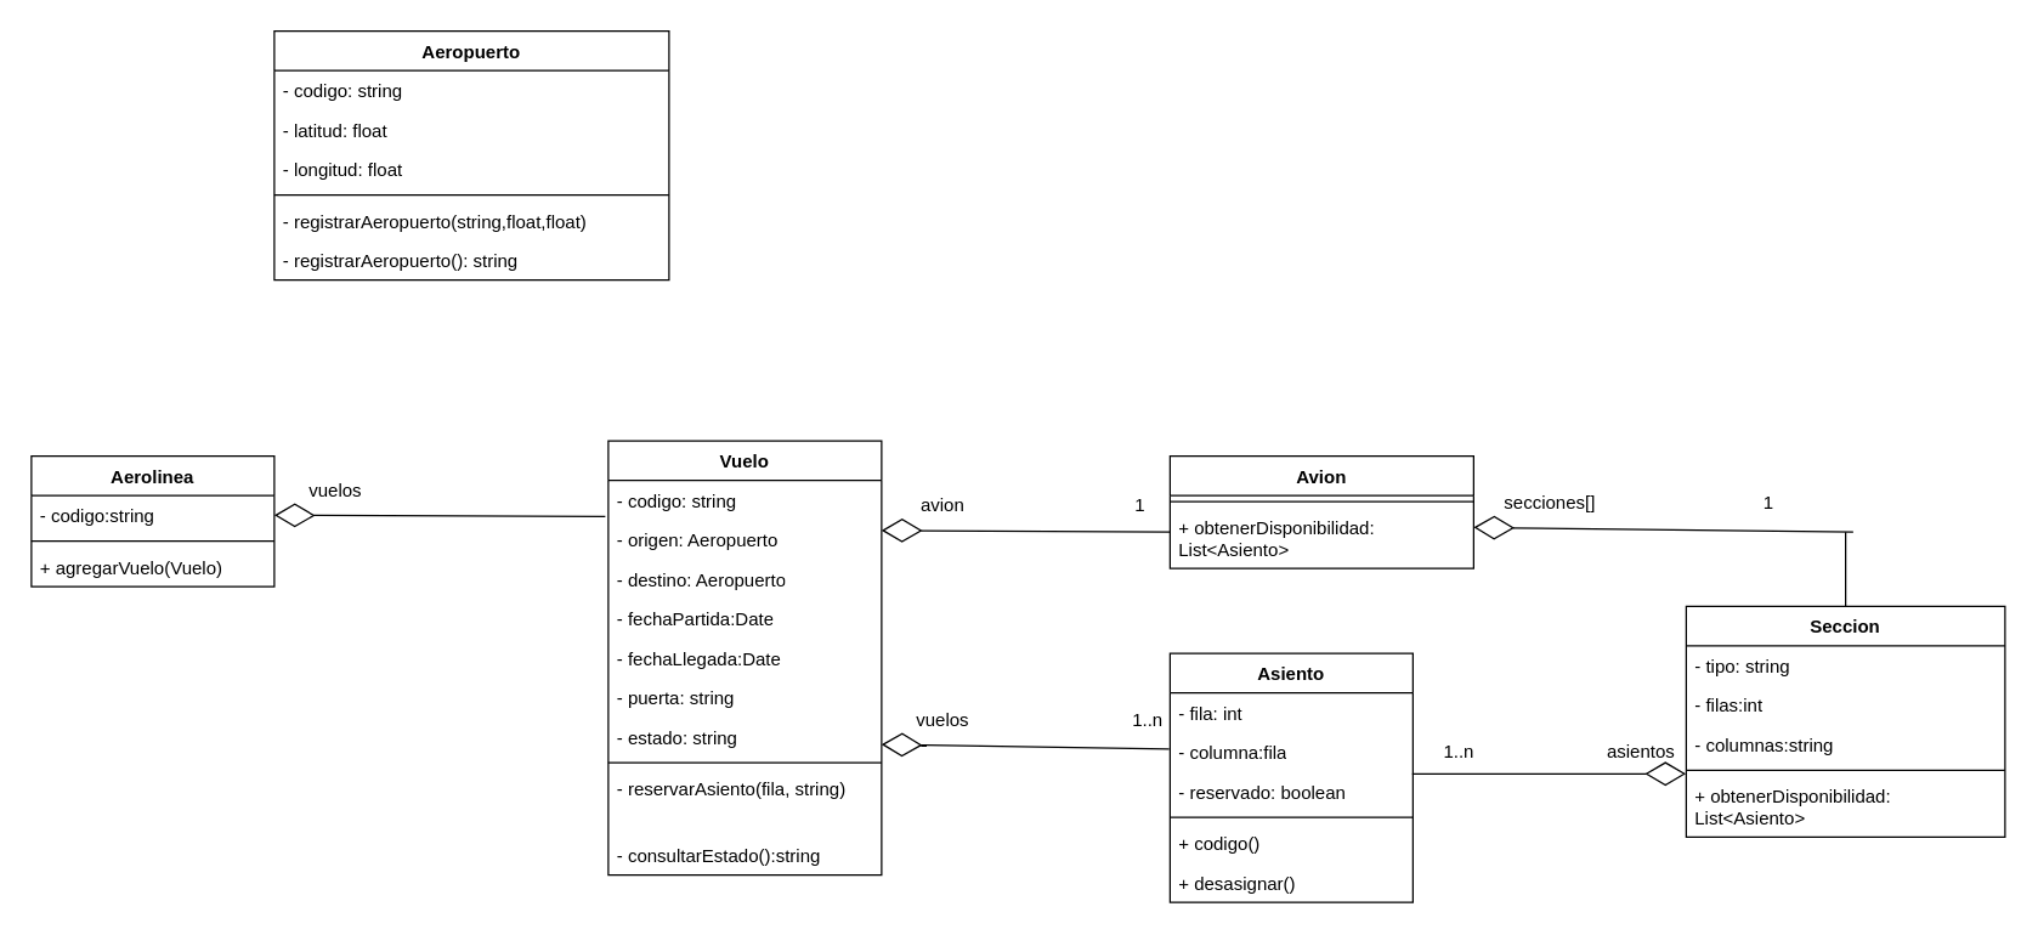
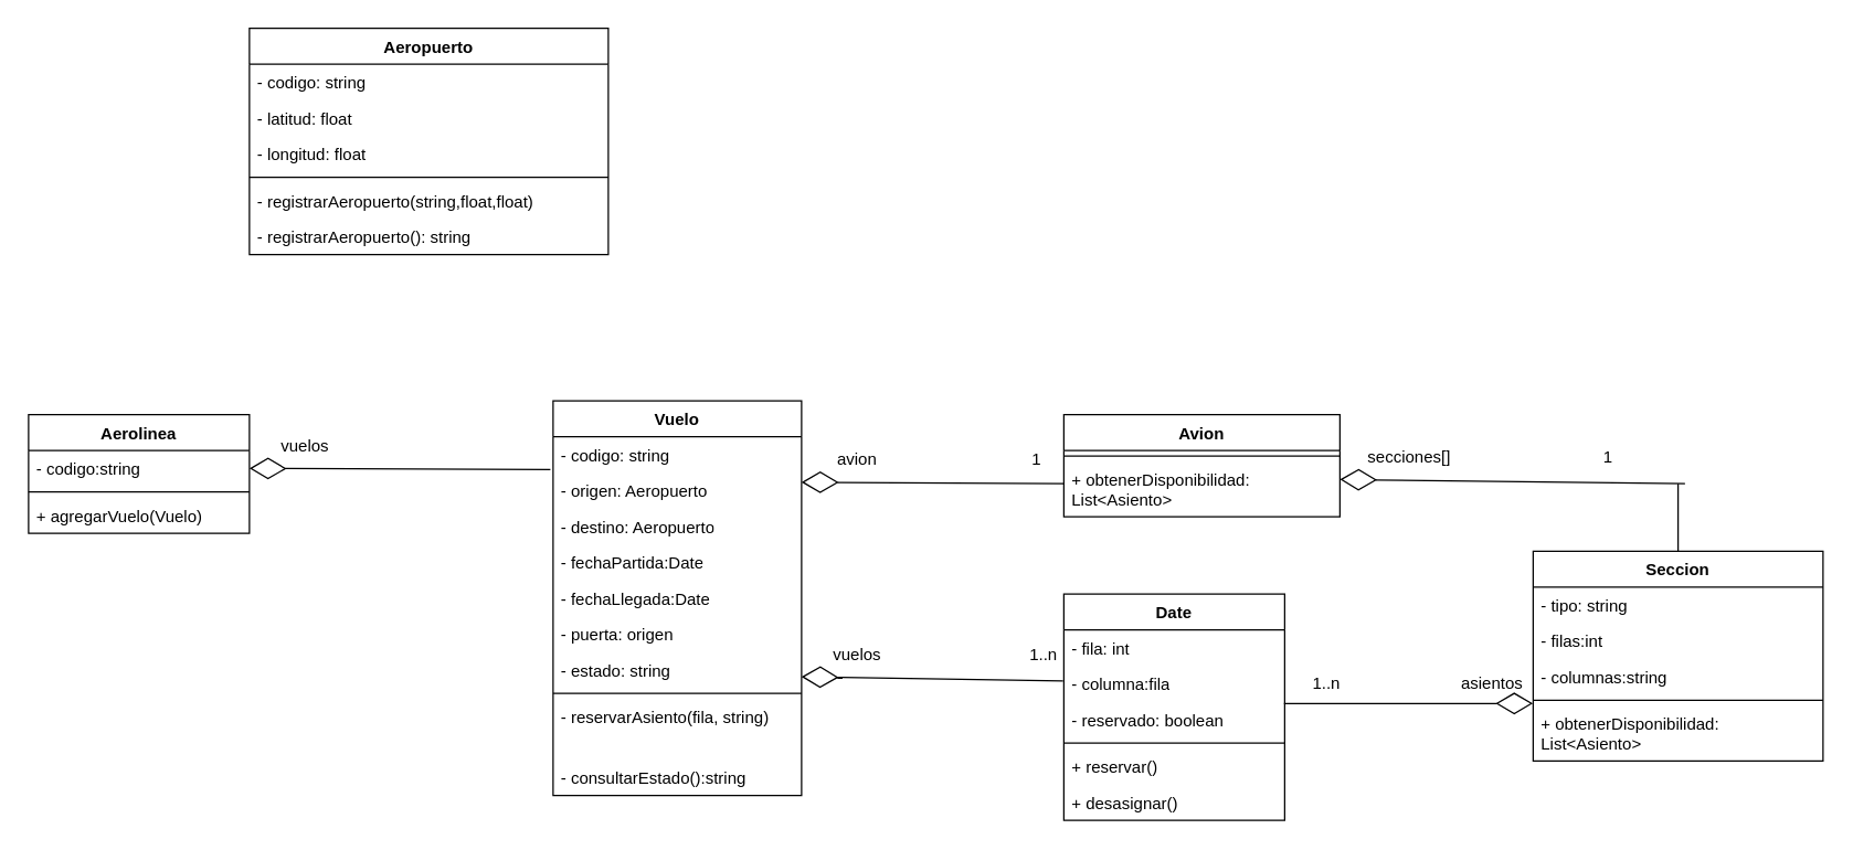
  <mxCell id="0" />
  <mxCell id="1" parent="0" />
  <mxCell id="2" value="Aerolinea" style="swimlane;fontStyle=1;align=center;verticalAlign=top;childLayout=stackLayout;horizontal=1;startSize=26;horizontalStack=0;resizeParent=1;resizeParentMax=0;resizeLast=0;collapsible=1;marginBottom=0;whiteSpace=wrap;html=1;" vertex="1" parent="1"><mxGeometry x="20" y="300" width="160" height="86" as="geometry" /></mxCell>
  <mxCell id="3" value="- codigo:string" style="text;strokeColor=none;fillColor=none;align=left;verticalAlign=top;spacingLeft=4;spacingRight=4;overflow=hidden;rotatable=0;points=[[0,0.5],[1,0.5]];portConstraint=eastwest;whiteSpace=wrap;html=1;" vertex="1" parent="2"><mxGeometry y="26" width="160" height="26" as="geometry" /></mxCell>
  <mxCell id="4" value="" style="line;strokeWidth=1;fillColor=none;align=left;verticalAlign=middle;spacingTop=-1;spacingLeft=3;spacingRight=3;rotatable=0;labelPosition=right;points=[];portConstraint=eastwest;strokeColor=inherit;" vertex="1" parent="2"><mxGeometry y="52" width="160" height="8" as="geometry" /></mxCell>
  <mxCell id="5" value="+ agregarVuelo(Vuelo)" style="text;strokeColor=none;fillColor=none;align=left;verticalAlign=top;spacingLeft=4;spacingRight=4;overflow=hidden;rotatable=0;points=[[0,0.5],[1,0.5]];portConstraint=eastwest;whiteSpace=wrap;html=1;" vertex="1" parent="2"><mxGeometry y="60" width="160" height="26" as="geometry" /></mxCell>
  <mxCell id="6" value="Vuelo" style="swimlane;fontStyle=1;align=center;verticalAlign=top;childLayout=stackLayout;horizontal=1;startSize=26;horizontalStack=0;resizeParent=1;resizeParentMax=0;resizeLast=0;collapsible=1;marginBottom=0;whiteSpace=wrap;html=1;" vertex="1" parent="1"><mxGeometry x="400" y="290" width="180" height="286" as="geometry" /></mxCell>
  <mxCell id="7" value="- codigo: string" style="text;strokeColor=none;fillColor=none;align=left;verticalAlign=top;spacingLeft=4;spacingRight=4;overflow=hidden;rotatable=0;points=[[0,0.5],[1,0.5]];portConstraint=eastwest;whiteSpace=wrap;html=1;" vertex="1" parent="6"><mxGeometry y="26" width="180" height="26" as="geometry" /></mxCell>
  <mxCell id="8" value="- origen: Aeropuerto" style="text;strokeColor=none;fillColor=none;align=left;verticalAlign=top;spacingLeft=4;spacingRight=4;overflow=hidden;rotatable=0;points=[[0,0.5],[1,0.5]];portConstraint=eastwest;whiteSpace=wrap;html=1;" vertex="1" parent="6"><mxGeometry y="52" width="180" height="26" as="geometry" /></mxCell>
  <mxCell id="9" value="- destino: Aeropuerto" style="text;strokeColor=none;fillColor=none;align=left;verticalAlign=top;spacingLeft=4;spacingRight=4;overflow=hidden;rotatable=0;points=[[0,0.5],[1,0.5]];portConstraint=eastwest;whiteSpace=wrap;html=1;" vertex="1" parent="6"><mxGeometry y="78" width="180" height="26" as="geometry" /></mxCell>
  <mxCell id="10" value="- fechaPartida:Date" style="text;strokeColor=none;fillColor=none;align=left;verticalAlign=top;spacingLeft=4;spacingRight=4;overflow=hidden;rotatable=0;points=[[0,0.5],[1,0.5]];portConstraint=eastwest;whiteSpace=wrap;html=1;" vertex="1" parent="6"><mxGeometry y="104" width="180" height="26" as="geometry" /></mxCell>
  <mxCell id="11" value="- fechaLlegada:Date" style="text;strokeColor=none;fillColor=none;align=left;verticalAlign=top;spacingLeft=4;spacingRight=4;overflow=hidden;rotatable=0;points=[[0,0.5],[1,0.5]];portConstraint=eastwest;whiteSpace=wrap;html=1;" vertex="1" parent="6"><mxGeometry y="130" width="180" height="26" as="geometry" /></mxCell>
- <mxCell id="12" value="- puerta: string" style="text;strokeColor=none;fillColor=none;align=left;verticalAlign=top;spacingLeft=4;spacingRight=4;overflow=hidden;rotatable=0;points=[[0,0.5],[1,0.5]];portConstraint=eastwest;whiteSpace=wrap;html=1;" vertex="1" parent="6"><mxGeometry y="156" width="180" height="26" as="geometry" /></mxCell>
+ <mxCell id="12" value="- puerta: origen" style="text;strokeColor=none;fillColor=none;align=left;verticalAlign=top;spacingLeft=4;spacingRight=4;overflow=hidden;rotatable=0;points=[[0,0.5],[1,0.5]];portConstraint=eastwest;whiteSpace=wrap;html=1;" vertex="1" parent="6"><mxGeometry y="156" width="180" height="26" as="geometry" /></mxCell>
  <mxCell id="13" value="- estado: string" style="text;strokeColor=none;fillColor=none;align=left;verticalAlign=top;spacingLeft=4;spacingRight=4;overflow=hidden;rotatable=0;points=[[0,0.5],[1,0.5]];portConstraint=eastwest;whiteSpace=wrap;html=1;" vertex="1" parent="6"><mxGeometry y="182" width="180" height="26" as="geometry" /></mxCell>
  <mxCell id="14" value="" style="line;strokeWidth=1;fillColor=none;align=left;verticalAlign=middle;spacingTop=-1;spacingLeft=3;spacingRight=3;rotatable=0;labelPosition=right;points=[];portConstraint=eastwest;strokeColor=inherit;" vertex="1" parent="6"><mxGeometry y="208" width="180" height="8" as="geometry" /></mxCell>
  <mxCell id="15" value="- reservarAsiento(fila, string)" style="text;strokeColor=none;fillColor=none;align=left;verticalAlign=top;spacingLeft=4;spacingRight=4;overflow=hidden;rotatable=0;points=[[0,0.5],[1,0.5]];portConstraint=eastwest;whiteSpace=wrap;html=1;" vertex="1" parent="6"><mxGeometry y="216" width="180" height="44" as="geometry" /></mxCell>
  <mxCell id="16" value="- consultarEstado():string" style="text;strokeColor=none;fillColor=none;align=left;verticalAlign=top;spacingLeft=4;spacingRight=4;overflow=hidden;rotatable=0;points=[[0,0.5],[1,0.5]];portConstraint=eastwest;whiteSpace=wrap;html=1;" vertex="1" parent="6"><mxGeometry y="260" width="180" height="26" as="geometry" /></mxCell>
  <mxCell id="17" value="Avion" style="swimlane;fontStyle=1;align=center;verticalAlign=top;childLayout=stackLayout;horizontal=1;startSize=26;horizontalStack=0;resizeParent=1;resizeParentMax=0;resizeLast=0;collapsible=1;marginBottom=0;whiteSpace=wrap;html=1;" vertex="1" parent="1"><mxGeometry x="770" y="300" width="200" height="74" as="geometry" /></mxCell>
  <mxCell id="18" value="" style="line;strokeWidth=1;fillColor=none;align=left;verticalAlign=middle;spacingTop=-1;spacingLeft=3;spacingRight=3;rotatable=0;labelPosition=right;points=[];portConstraint=eastwest;strokeColor=inherit;" vertex="1" parent="17"><mxGeometry y="26" width="200" height="8" as="geometry" /></mxCell>
  <mxCell id="19" value="+ obtenerDisponibilidad: List&amp;lt;Asiento&amp;gt;" style="text;strokeColor=none;fillColor=none;align=left;verticalAlign=top;spacingLeft=4;spacingRight=4;overflow=hidden;rotatable=0;points=[[0,0.5],[1,0.5]];portConstraint=eastwest;whiteSpace=wrap;html=1;" vertex="1" parent="17"><mxGeometry y="34" width="200" height="40" as="geometry" /></mxCell>
  <mxCell id="20" value="Aeropuerto" style="swimlane;fontStyle=1;align=center;verticalAlign=top;childLayout=stackLayout;horizontal=1;startSize=26;horizontalStack=0;resizeParent=1;resizeParentMax=0;resizeLast=0;collapsible=1;marginBottom=0;whiteSpace=wrap;html=1;" vertex="1" parent="1"><mxGeometry x="180" width="260" height="164" as="geometry" y="20" /></mxCell>
  <mxCell id="21" value="- codigo: string" style="text;strokeColor=none;fillColor=none;align=left;verticalAlign=top;spacingLeft=4;spacingRight=4;overflow=hidden;rotatable=0;points=[[0,0.5],[1,0.5]];portConstraint=eastwest;whiteSpace=wrap;html=1;" vertex="1" parent="20"><mxGeometry y="26" width="260" height="26" as="geometry" /></mxCell>
  <mxCell id="22" value="- latitud: float" style="text;strokeColor=none;fillColor=none;align=left;verticalAlign=top;spacingLeft=4;spacingRight=4;overflow=hidden;rotatable=0;points=[[0,0.5],[1,0.5]];portConstraint=eastwest;whiteSpace=wrap;html=1;" vertex="1" parent="20"><mxGeometry y="52" width="260" height="26" as="geometry" /></mxCell>
  <mxCell id="23" value="- longitud: float" style="text;strokeColor=none;fillColor=none;align=left;verticalAlign=top;spacingLeft=4;spacingRight=4;overflow=hidden;rotatable=0;points=[[0,0.5],[1,0.5]];portConstraint=eastwest;whiteSpace=wrap;html=1;" vertex="1" parent="20"><mxGeometry y="78" width="260" height="26" as="geometry" /></mxCell>
  <mxCell id="24" value="" style="line;strokeWidth=1;fillColor=none;align=left;verticalAlign=middle;spacingTop=-1;spacingLeft=3;spacingRight=3;rotatable=0;labelPosition=right;points=[];portConstraint=eastwest;strokeColor=inherit;" vertex="1" parent="20"><mxGeometry y="104" width="260" height="8" as="geometry" /></mxCell>
  <mxCell id="25" value="- registrarAeropuerto(string,float,float)" style="text;strokeColor=none;fillColor=none;align=left;verticalAlign=top;spacingLeft=4;spacingRight=4;overflow=hidden;rotatable=0;points=[[0,0.5],[1,0.5]];portConstraint=eastwest;whiteSpace=wrap;html=1;" vertex="1" parent="20"><mxGeometry y="112" width="260" height="26" as="geometry" /></mxCell>
  <mxCell id="26" value="- registrarAeropuerto(): string" style="text;strokeColor=none;fillColor=none;align=left;verticalAlign=top;spacingLeft=4;spacingRight=4;overflow=hidden;rotatable=0;points=[[0,0.5],[1,0.5]];portConstraint=eastwest;whiteSpace=wrap;html=1;" vertex="1" parent="20"><mxGeometry y="138" width="260" height="26" as="geometry" /></mxCell>
  <mxCell id="27" value="Seccion" style="swimlane;fontStyle=1;align=center;verticalAlign=top;childLayout=stackLayout;horizontal=1;startSize=26;horizontalStack=0;resizeParent=1;resizeParentMax=0;resizeLast=0;collapsible=1;marginBottom=0;whiteSpace=wrap;html=1;" vertex="1" parent="1"><mxGeometry x="1110" y="399" width="210" height="152" as="geometry" /></mxCell>
  <mxCell id="28" value="- tipo: string" style="text;strokeColor=none;fillColor=none;align=left;verticalAlign=top;spacingLeft=4;spacingRight=4;overflow=hidden;rotatable=0;points=[[0,0.5],[1,0.5]];portConstraint=eastwest;whiteSpace=wrap;html=1;" vertex="1" parent="27"><mxGeometry y="26" width="210" height="26" as="geometry" /></mxCell>
  <mxCell id="29" value="- filas:int" style="text;strokeColor=none;fillColor=none;align=left;verticalAlign=top;spacingLeft=4;spacingRight=4;overflow=hidden;rotatable=0;points=[[0,0.5],[1,0.5]];portConstraint=eastwest;whiteSpace=wrap;html=1;" vertex="1" parent="27"><mxGeometry y="52" width="210" height="26" as="geometry" /></mxCell>
  <mxCell id="30" value="- columnas:string" style="text;strokeColor=none;fillColor=none;align=left;verticalAlign=top;spacingLeft=4;spacingRight=4;overflow=hidden;rotatable=0;points=[[0,0.5],[1,0.5]];portConstraint=eastwest;whiteSpace=wrap;html=1;" vertex="1" parent="27"><mxGeometry y="78" width="210" height="26" as="geometry" /></mxCell>
  <mxCell id="31" value="" style="line;strokeWidth=1;fillColor=none;align=left;verticalAlign=middle;spacingTop=-1;spacingLeft=3;spacingRight=3;rotatable=0;labelPosition=right;points=[];portConstraint=eastwest;strokeColor=inherit;" vertex="1" parent="27"><mxGeometry y="104" width="210" height="8" as="geometry" /></mxCell>
  <mxCell id="32" value="+ obtenerDisponibilidad: List&amp;lt;Asiento&amp;gt;" style="text;strokeColor=none;fillColor=none;align=left;verticalAlign=top;spacingLeft=4;spacingRight=4;overflow=hidden;rotatable=0;points=[[0,0.5],[1,0.5]];portConstraint=eastwest;whiteSpace=wrap;html=1;" vertex="1" parent="27"><mxGeometry y="112" width="210" height="40" as="geometry" /></mxCell>
- <mxCell id="33" value="Asiento" style="swimlane;fontStyle=1;align=center;verticalAlign=top;childLayout=stackLayout;horizontal=1;startSize=26;horizontalStack=0;resizeParent=1;resizeParentMax=0;resizeLast=0;collapsible=1;marginBottom=0;whiteSpace=wrap;html=1;" vertex="1" parent="1"><mxGeometry x="770" y="430" width="160" height="164" as="geometry" /></mxCell>
+ <mxCell id="33" value="Date" style="swimlane;fontStyle=1;align=center;verticalAlign=top;childLayout=stackLayout;horizontal=1;startSize=26;horizontalStack=0;resizeParent=1;resizeParentMax=0;resizeLast=0;collapsible=1;marginBottom=0;whiteSpace=wrap;html=1;" vertex="1" parent="1"><mxGeometry x="770" y="430" width="160" height="164" as="geometry" /></mxCell>
  <mxCell id="34" value="- fila: int" style="text;strokeColor=none;fillColor=none;align=left;verticalAlign=top;spacingLeft=4;spacingRight=4;overflow=hidden;rotatable=0;points=[[0,0.5],[1,0.5]];portConstraint=eastwest;whiteSpace=wrap;html=1;" vertex="1" parent="33"><mxGeometry y="26" width="160" height="26" as="geometry" /></mxCell>
  <mxCell id="35" value="- columna:fila" style="text;strokeColor=none;fillColor=none;align=left;verticalAlign=top;spacingLeft=4;spacingRight=4;overflow=hidden;rotatable=0;points=[[0,0.5],[1,0.5]];portConstraint=eastwest;whiteSpace=wrap;html=1;" vertex="1" parent="33"><mxGeometry y="52" width="160" height="26" as="geometry" /></mxCell>
  <mxCell id="36" value="- reservado: boolean" style="text;strokeColor=none;fillColor=none;align=left;verticalAlign=top;spacingLeft=4;spacingRight=4;overflow=hidden;rotatable=0;points=[[0,0.5],[1,0.5]];portConstraint=eastwest;whiteSpace=wrap;html=1;" vertex="1" parent="33"><mxGeometry y="78" width="160" height="26" as="geometry" /></mxCell>
  <mxCell id="37" value="" style="line;strokeWidth=1;fillColor=none;align=left;verticalAlign=middle;spacingTop=-1;spacingLeft=3;spacingRight=3;rotatable=0;labelPosition=right;points=[];portConstraint=eastwest;strokeColor=inherit;" vertex="1" parent="33"><mxGeometry y="104" width="160" height="8" as="geometry" /></mxCell>
- <mxCell id="38" value="&lt;div&gt;+ codigo()&lt;/div&gt;" style="text;strokeColor=none;fillColor=none;align=left;verticalAlign=top;spacingLeft=4;spacingRight=4;overflow=hidden;rotatable=0;points=[[0,0.5],[1,0.5]];portConstraint=eastwest;whiteSpace=wrap;html=1;" vertex="1" parent="33"><mxGeometry y="112" width="160" height="26" as="geometry" /></mxCell>
+ <mxCell id="38" value="&lt;div&gt;+ reservar()&lt;/div&gt;" style="text;strokeColor=none;fillColor=none;align=left;verticalAlign=top;spacingLeft=4;spacingRight=4;overflow=hidden;rotatable=0;points=[[0,0.5],[1,0.5]];portConstraint=eastwest;whiteSpace=wrap;html=1;" vertex="1" parent="33"><mxGeometry y="112" width="160" height="26" as="geometry" /></mxCell>
  <mxCell id="39" value="&lt;div&gt;+ desasignar()&lt;/div&gt;" style="text;strokeColor=none;fillColor=none;align=left;verticalAlign=top;spacingLeft=4;spacingRight=4;overflow=hidden;rotatable=0;points=[[0,0.5],[1,0.5]];portConstraint=eastwest;whiteSpace=wrap;html=1;" vertex="1" parent="33"><mxGeometry y="138" width="160" height="26" as="geometry" /></mxCell>
  <mxCell id="40" value="" style="endArrow=diamondThin;endFill=0;endSize=24;html=1;rounded=0;entryX=1;entryY=0.5;entryDx=0;entryDy=0;exitX=-0.011;exitY=-0.085;exitDx=0;exitDy=0;exitPerimeter=0;" edge="1" parent="1" source="8" target="3"><mxGeometry width="160" relative="1" as="geometry"><mxPoint x="180" y="360" as="sourcePoint" /><mxPoint x="289.08" y="366.004" as="targetPoint" /></mxGeometry></mxCell>
  <mxCell id="41" value="vuelos" style="text;html=1;align=center;verticalAlign=middle;resizable=0;points=[];autosize=1;strokeColor=none;fillColor=none;" vertex="1" parent="1"><mxGeometry x="190" y="308" width="60" height="30" as="geometry" /></mxCell>
  <mxCell id="42" value="" style="endArrow=diamondThin;endFill=0;endSize=24;html=1;rounded=0;entryX=1;entryY=0.5;entryDx=0;entryDy=0;" edge="1" parent="1"><mxGeometry width="160" relative="1" as="geometry"><mxPoint x="770" y="350" as="sourcePoint" /><mxPoint x="580" y="349" as="targetPoint" /></mxGeometry></mxCell>
  <mxCell id="43" value="avion" style="text;html=1;align=center;verticalAlign=middle;resizable=0;points=[];autosize=1;strokeColor=none;fillColor=none;" vertex="1" parent="1"><mxGeometry x="595" y="318" width="50" height="30" as="geometry" /></mxCell>
  <mxCell id="44" value="1" style="text;html=1;align=center;verticalAlign=middle;resizable=0;points=[];autosize=1;strokeColor=none;fillColor=none;" vertex="1" parent="1"><mxGeometry x="735" y="318" width="30" height="30" as="geometry" /></mxCell>
  <mxCell id="45" value="" style="endArrow=diamondThin;endFill=0;endSize=24;html=1;rounded=0;entryX=1;entryY=0.5;entryDx=0;entryDy=0;exitX=0.861;exitY=1.136;exitDx=0;exitDy=0;exitPerimeter=0;" edge="1" parent="1" source="47"><mxGeometry width="160" relative="1" as="geometry"><mxPoint x="798" y="491" as="sourcePoint" /><mxPoint x="580" y="490" as="targetPoint" /></mxGeometry></mxCell>
  <mxCell id="46" value="vuelos" style="text;html=1;align=center;verticalAlign=middle;resizable=0;points=[];autosize=1;strokeColor=none;fillColor=none;" vertex="1" parent="1"><mxGeometry x="590" y="459" width="60" height="30" as="geometry" /></mxCell>
  <mxCell id="47" value="1..n" style="text;html=1;align=center;verticalAlign=middle;resizable=0;points=[];autosize=1;strokeColor=none;fillColor=none;" vertex="1" parent="1"><mxGeometry x="735" y="459" width="40" height="30" as="geometry" /></mxCell>
  <mxCell id="48" value="" style="endArrow=diamondThin;endFill=0;endSize=24;html=1;rounded=0;entryX=1;entryY=0.5;entryDx=0;entryDy=0;" edge="1" parent="1"><mxGeometry width="160" relative="1" as="geometry"><mxPoint x="1220" y="350" as="sourcePoint" /><mxPoint x="970" y="347" as="targetPoint" /></mxGeometry></mxCell>
  <mxCell id="49" value="secciones[]" style="text;html=1;align=center;verticalAlign=middle;resizable=0;points=[];autosize=1;strokeColor=none;fillColor=none;" vertex="1" parent="1"><mxGeometry x="980" y="316" width="80" height="30" as="geometry" /></mxCell>
  <mxCell id="50" value="1" style="text;html=1;align=center;verticalAlign=middle;resizable=0;points=[];autosize=1;strokeColor=none;fillColor=none;" vertex="1" parent="1"><mxGeometry x="1149" y="316" width="30" height="30" as="geometry" /></mxCell>
  <mxCell id="51" value="" style="endArrow=none;html=1;rounded=0;exitX=0.5;exitY=0;exitDx=0;exitDy=0;" edge="1" parent="1" source="27"><mxGeometry width="50" height="50" relative="1" as="geometry"><mxPoint x="1220.38" y="396.544" as="sourcePoint" /><mxPoint x="1215" y="350" as="targetPoint" /></mxGeometry></mxCell>
  <mxCell id="52" value="" style="endArrow=diamondThin;endFill=0;endSize=24;html=1;rounded=0;entryX=-0.001;entryY=-0.042;entryDx=0;entryDy=0;exitX=0.997;exitY=0.051;exitDx=0;exitDy=0;exitPerimeter=0;entryPerimeter=0;" edge="1" parent="1" source="36" target="32"><mxGeometry width="160" relative="1" as="geometry"><mxPoint x="1138" y="512" as="sourcePoint" /><mxPoint x="920" y="511" as="targetPoint" /></mxGeometry></mxCell>
  <mxCell id="53" value="1..n" style="text;html=1;align=center;verticalAlign=middle;resizable=0;points=[];autosize=1;strokeColor=none;fillColor=none;" vertex="1" parent="1"><mxGeometry x="940" y="480" width="40" height="30" as="geometry" /></mxCell>
  <mxCell id="54" value="asientos" style="text;html=1;align=center;verticalAlign=middle;resizable=0;points=[];autosize=1;strokeColor=none;fillColor=none;" vertex="1" parent="1"><mxGeometry x="1045" y="480" width="70" height="30" as="geometry" /></mxCell>
